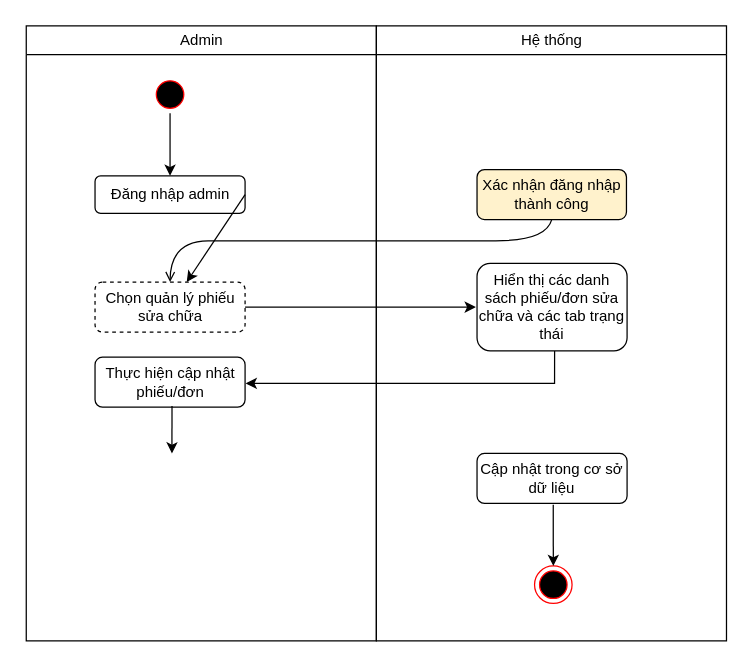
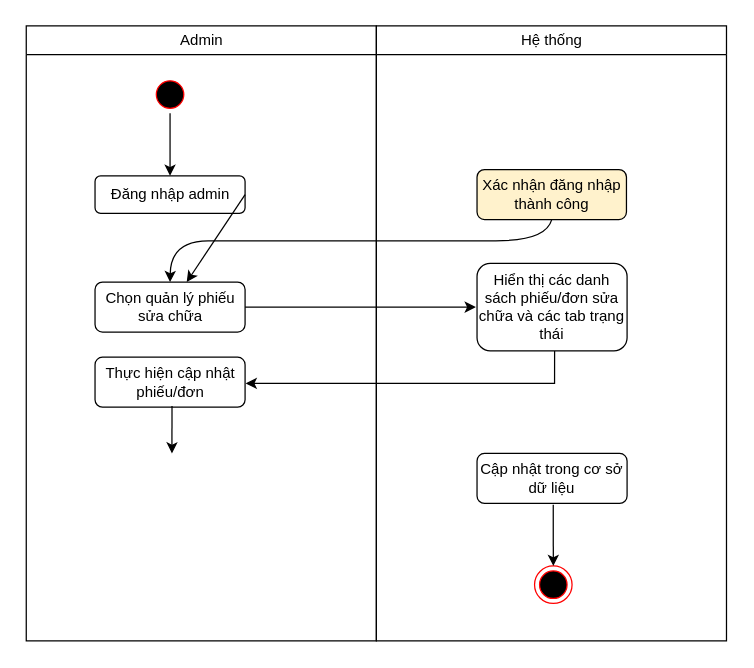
  <mxCell id="0" />
  <mxCell id="1" parent="0" />
  <mxCell id="2" value="Admin" style="swimlane;whiteSpace=wrap;fontStyle=0" parent="1" vertex="1"><mxGeometry x="20.5" y="20" width="280" height="492" as="geometry" /></mxCell>
  <mxCell id="3" value="" style="ellipse;shape=startState;fillColor=#000000;strokeColor=#ff0000;" parent="2" vertex="1"><mxGeometry x="100" y="40" width="30" height="30" as="geometry" /></mxCell>
  <mxCell id="4" value="Đăng nhập admin" style="rounded=1;whiteSpace=wrap;html=1;" parent="2" vertex="1"><mxGeometry x="55" y="120" width="120" height="30" as="geometry" /></mxCell>
  <mxCell id="5" value="" style="endArrow=classic;html=1;rounded=0;exitX=0.5;exitY=1;exitDx=0;exitDy=0;entryX=0.5;entryY=0;entryDx=0;entryDy=0;" parent="2" source="3" target="4" edge="1"><mxGeometry width="50" height="50" relative="1" as="geometry"><mxPoint x="235.5" y="282" as="sourcePoint" /><mxPoint x="285.5" y="232" as="targetPoint" /></mxGeometry></mxCell>
- <mxCell id="6" value="Chọn quản lý phiếu sửa chữa" style="rounded=1;whiteSpace=wrap;html=1;dashed=1;" parent="2" vertex="1"><mxGeometry x="55" y="205" width="120" height="40" as="geometry" /></mxCell>
+ <mxCell id="6" value="Chọn quản lý phiếu sửa chữa" style="rounded=1;whiteSpace=wrap;html=1;" parent="2" vertex="1"><mxGeometry x="55" y="205" width="120" height="40" as="geometry" /></mxCell>
  <mxCell id="7" value="Thực hiện cập nhật phiếu/đơn" style="rounded=1;whiteSpace=wrap;html=1;" parent="2" vertex="1"><mxGeometry x="55" y="265" width="120" height="40" as="geometry" /></mxCell>
  <mxCell id="8" value="" style="endArrow=classic;html=1;rounded=0;exitX=0.513;exitY=0.975;exitDx=0;exitDy=0;exitPerimeter=0;" parent="2" source="7" edge="1"><mxGeometry width="50" height="50" relative="1" as="geometry"><mxPoint x="235.5" y="372" as="sourcePoint" /><mxPoint x="116.5" y="342" as="targetPoint" /></mxGeometry></mxCell>
  <mxCell id="9" value="Hệ thống" style="swimlane;whiteSpace=wrap;fontStyle=0" parent="1" vertex="1"><mxGeometry x="300.5" y="20" width="280" height="492" as="geometry" /></mxCell>
  <mxCell id="10" value="" style="edgeStyle=elbowEdgeStyle;elbow=horizontal;verticalAlign=bottom;endArrow=open;endSize=8;strokeColor=#FF0000;endFill=1;rounded=0" parent="9" edge="1"><mxGeometry x="130" y="90" as="geometry"><mxPoint x="130" y="135" as="targetPoint" /><mxPoint x="147.5" y="135" as="sourcePoint" /></mxGeometry></mxCell>
  <mxCell id="11" value="Xác nhận đăng nhập thành công" style="rounded=1;whiteSpace=wrap;html=1;fillColor=#fff2cc;" parent="9" vertex="1"><mxGeometry x="80.5" y="115" width="119.5" height="40" as="geometry" /></mxCell>
  <mxCell id="12" value="Hiển thị các danh sách phiếu/đơn sửa chữa và các tab trạng thái" style="rounded=1;whiteSpace=wrap;html=1;" parent="9" vertex="1"><mxGeometry x="80.5" y="190" width="120" height="70" as="geometry" /></mxCell>
  <mxCell id="13" value="Cập nhật trong cơ sở dữ liệu" style="rounded=1;whiteSpace=wrap;html=1;" parent="9" vertex="1"><mxGeometry x="80.5" y="342" width="120" height="40" as="geometry" /></mxCell>
  <mxCell id="14" value="" style="ellipse;html=1;shape=endState;fillColor=#000000;strokeColor=#ff0000;" parent="9" vertex="1"><mxGeometry x="126.5" y="432" width="30" height="30" as="geometry" /></mxCell>
  <mxCell id="15" value="" style="endArrow=classic;html=1;rounded=0;entryX=0.5;entryY=0;entryDx=0;entryDy=0;exitX=0.508;exitY=1.025;exitDx=0;exitDy=0;exitPerimeter=0;" parent="9" source="13" target="14" edge="1"><mxGeometry width="50" height="50" relative="1" as="geometry"><mxPoint x="-34.5" y="372" as="sourcePoint" /><mxPoint x="15.5" y="322" as="targetPoint" /></mxGeometry></mxCell>
  <mxCell id="16" value="" style="endArrow=classic;html=1;rounded=0;exitX=1;exitY=0.5;exitDx=0;exitDy=0;" parent="1" source="4" target="6" edge="1"><mxGeometry width="50" height="50" relative="1" as="geometry"><mxPoint x="206" y="162" as="sourcePoint" /><mxPoint x="306" y="252" as="targetPoint" /></mxGeometry></mxCell>
- <mxCell id="17" value="" style="curved=1;endArrow=open;html=1;rounded=0;entryX=0.5;entryY=0;entryDx=0;entryDy=0;exitX=0.5;exitY=1;exitDx=0;exitDy=0;" parent="1" source="11" target="6" edge="1"><mxGeometry width="50" height="50" relative="1" as="geometry"><mxPoint x="256" y="302" as="sourcePoint" /><mxPoint x="306" y="252" as="targetPoint" /><Array as="points"><mxPoint x="436" y="192" /><mxPoint x="356" y="192" /><mxPoint x="256" y="192" /><mxPoint x="196" y="192" /><mxPoint x="136" y="192" /></Array></mxGeometry></mxCell>
+ <mxCell id="17" value="" style="curved=1;endArrow=classic;html=1;rounded=0;entryX=0.5;entryY=0;entryDx=0;entryDy=0;exitX=0.5;exitY=1;exitDx=0;exitDy=0;" parent="1" source="11" target="6" edge="1"><mxGeometry width="50" height="50" relative="1" as="geometry"><mxPoint x="256" y="302" as="sourcePoint" /><mxPoint x="306" y="252" as="targetPoint" /><Array as="points"><mxPoint x="436" y="192" /><mxPoint x="356" y="192" /><mxPoint x="256" y="192" /><mxPoint x="196" y="192" /><mxPoint x="136" y="192" /></Array></mxGeometry></mxCell>
  <mxCell id="18" value="" style="endArrow=classic;html=1;rounded=0;exitX=1;exitY=0.5;exitDx=0;exitDy=0;entryX=-0.008;entryY=0.5;entryDx=0;entryDy=0;entryPerimeter=0;" parent="1" source="6" target="12" edge="1"><mxGeometry width="50" height="50" relative="1" as="geometry"><mxPoint x="256" y="302" as="sourcePoint" /><mxPoint x="306" y="252" as="targetPoint" /></mxGeometry></mxCell>
  <mxCell id="19" value="" style="endArrow=classic;html=1;rounded=0;entryX=1.004;entryY=0.525;entryDx=0;entryDy=0;entryPerimeter=0;exitX=0.517;exitY=1;exitDx=0;exitDy=0;exitPerimeter=0;" parent="1" source="12" target="7" edge="1"><mxGeometry width="50" height="50" relative="1" as="geometry"><mxPoint x="256" y="312" as="sourcePoint" /><mxPoint x="306" y="262" as="targetPoint" /><Array as="points"><mxPoint x="443" y="306" /></Array></mxGeometry></mxCell>
